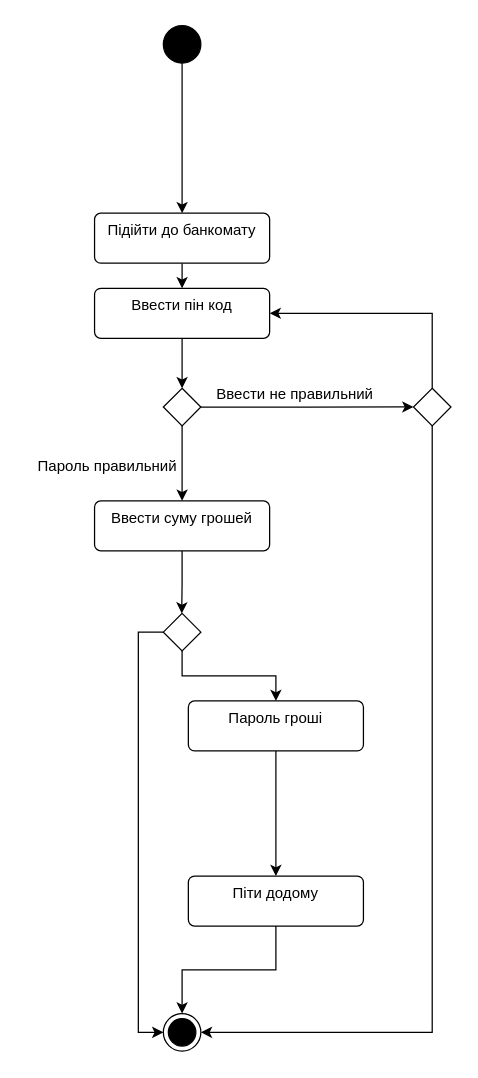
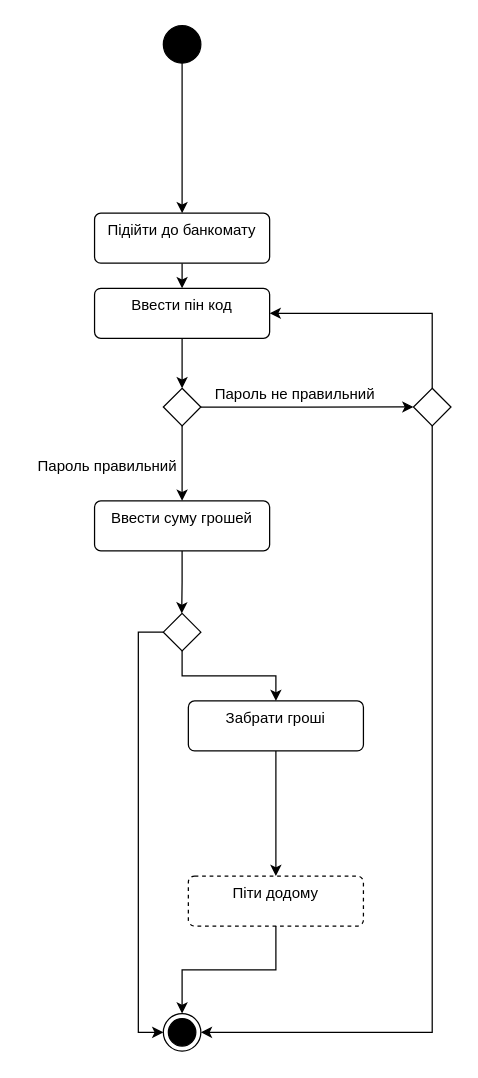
  <mxCell id="0" />
  <mxCell id="1" parent="0" />
  <mxCell id="2" style="edgeStyle=orthogonalEdgeStyle;rounded=0;orthogonalLoop=1;jettySize=auto;html=1;exitX=0.5;exitY=1;exitDx=0;exitDy=0;entryX=0.5;entryY=0;entryDx=0;entryDy=0;" edge="1" parent="1" source="3" target="6"><mxGeometry relative="1" as="geometry" /></mxCell>
  <mxCell id="3" value="" style="ellipse;fillColor=strokeColor;html=1;" vertex="1" parent="1"><mxGeometry x="130" y="20" width="30" height="30" as="geometry" /></mxCell>
  <mxCell id="4" value="" style="ellipse;html=1;shape=endState;fillColor=strokeColor;" vertex="1" parent="1"><mxGeometry x="130" y="810" width="30" height="30" as="geometry" /></mxCell>
  <mxCell id="5" style="edgeStyle=orthogonalEdgeStyle;rounded=0;orthogonalLoop=1;jettySize=auto;html=1;exitX=0.5;exitY=1;exitDx=0;exitDy=0;entryX=0.5;entryY=0;entryDx=0;entryDy=0;" edge="1" parent="1" source="6" target="8"><mxGeometry relative="1" as="geometry" /></mxCell>
  <mxCell id="6" value="Підійти до банкомату" style="html=1;align=center;verticalAlign=top;rounded=1;absoluteArcSize=1;arcSize=10;dashed=0;whiteSpace=wrap;" vertex="1" parent="1"><mxGeometry x="75" y="170" width="140" height="40" as="geometry" /></mxCell>
  <mxCell id="7" style="edgeStyle=orthogonalEdgeStyle;rounded=0;orthogonalLoop=1;jettySize=auto;html=1;exitX=0.5;exitY=1;exitDx=0;exitDy=0;entryX=0.5;entryY=0;entryDx=0;entryDy=0;" edge="1" parent="1" source="8" target="13"><mxGeometry relative="1" as="geometry" /></mxCell>
  <mxCell id="8" value="Ввести пін код" style="html=1;align=center;verticalAlign=top;rounded=1;absoluteArcSize=1;arcSize=10;dashed=0;whiteSpace=wrap;" vertex="1" parent="1"><mxGeometry x="75" y="230" width="140" height="40" as="geometry" /></mxCell>
  <mxCell id="9" style="edgeStyle=orthogonalEdgeStyle;rounded=0;orthogonalLoop=1;jettySize=auto;html=1;exitX=0.5;exitY=1;exitDx=0;exitDy=0;" edge="1" parent="1" source="10"><mxGeometry relative="1" as="geometry"><mxPoint x="144.704" y="490" as="targetPoint" /></mxGeometry></mxCell>
  <mxCell id="10" value="Ввести суму грошей" style="html=1;align=center;verticalAlign=top;rounded=1;absoluteArcSize=1;arcSize=10;dashed=0;whiteSpace=wrap;" vertex="1" parent="1"><mxGeometry x="75" y="400" width="140" height="40" as="geometry" /></mxCell>
  <mxCell id="11" style="edgeStyle=orthogonalEdgeStyle;rounded=0;orthogonalLoop=1;jettySize=auto;html=1;exitX=1;exitY=0.5;exitDx=0;exitDy=0;" edge="1" parent="1" source="13"><mxGeometry relative="1" as="geometry"><mxPoint x="330" y="324.889" as="targetPoint" /></mxGeometry></mxCell>
  <mxCell id="12" style="edgeStyle=orthogonalEdgeStyle;rounded=0;orthogonalLoop=1;jettySize=auto;html=1;exitX=0.5;exitY=1;exitDx=0;exitDy=0;entryX=0.5;entryY=0;entryDx=0;entryDy=0;" edge="1" parent="1" source="13" target="10"><mxGeometry relative="1" as="geometry" /></mxCell>
  <mxCell id="13" value="" style="rhombus;whiteSpace=wrap;html=1;" vertex="1" parent="1"><mxGeometry x="130" y="310" width="30" height="30" as="geometry" /></mxCell>
- <mxCell id="14" value="Ввести&lt;span style=&quot;background-color: initial;&quot;&gt;&amp;nbsp;не правильний&lt;/span&gt;" style="text;html=1;align=center;verticalAlign=middle;resizable=0;points=[];autosize=1;strokeColor=none;fillColor=none;" vertex="1" parent="1"><mxGeometry x="160" y="300" width="150" height="30" as="geometry" /></mxCell>
+ <mxCell id="14" value="Пароль&lt;span style=&quot;background-color: initial;&quot;&gt;&amp;nbsp;не правильний&lt;/span&gt;" style="text;html=1;align=center;verticalAlign=middle;resizable=0;points=[];autosize=1;strokeColor=none;fillColor=none;" vertex="1" parent="1"><mxGeometry x="160" y="300" width="150" height="30" as="geometry" /></mxCell>
  <mxCell id="15" value="Пароль правильний" style="text;html=1;align=center;verticalAlign=middle;resizable=0;points=[];autosize=1;strokeColor=none;fillColor=none;" vertex="1" parent="1"><mxGeometry x="20" y="358" width="130" height="30" as="geometry" /></mxCell>
  <mxCell id="16" style="edgeStyle=orthogonalEdgeStyle;rounded=0;orthogonalLoop=1;jettySize=auto;html=1;exitX=0.5;exitY=0;exitDx=0;exitDy=0;entryX=1;entryY=0.5;entryDx=0;entryDy=0;" edge="1" parent="1" source="18" target="8"><mxGeometry relative="1" as="geometry" /></mxCell>
  <mxCell id="17" style="edgeStyle=orthogonalEdgeStyle;rounded=0;orthogonalLoop=1;jettySize=auto;html=1;exitX=0.5;exitY=1;exitDx=0;exitDy=0;entryX=1;entryY=0.5;entryDx=0;entryDy=0;" edge="1" parent="1" source="18" target="4"><mxGeometry relative="1" as="geometry" /></mxCell>
  <mxCell id="18" value="" style="rhombus;whiteSpace=wrap;html=1;" vertex="1" parent="1"><mxGeometry x="330" y="310" width="30" height="30" as="geometry" /></mxCell>
  <mxCell id="19" style="edgeStyle=orthogonalEdgeStyle;rounded=0;orthogonalLoop=1;jettySize=auto;html=1;exitX=0;exitY=0.5;exitDx=0;exitDy=0;entryX=0;entryY=0.5;entryDx=0;entryDy=0;" edge="1" parent="1" source="21" target="4"><mxGeometry relative="1" as="geometry" /></mxCell>
  <mxCell id="20" style="edgeStyle=orthogonalEdgeStyle;rounded=0;orthogonalLoop=1;jettySize=auto;html=1;exitX=0.5;exitY=1;exitDx=0;exitDy=0;entryX=0.5;entryY=0;entryDx=0;entryDy=0;" edge="1" parent="1" source="21" target="23"><mxGeometry relative="1" as="geometry" /></mxCell>
  <mxCell id="21" value="" style="rhombus;whiteSpace=wrap;html=1;" vertex="1" parent="1"><mxGeometry x="130" y="490" width="30" height="30" as="geometry" /></mxCell>
  <mxCell id="22" style="edgeStyle=orthogonalEdgeStyle;rounded=0;orthogonalLoop=1;jettySize=auto;html=1;exitX=0.5;exitY=1;exitDx=0;exitDy=0;entryX=0.5;entryY=0;entryDx=0;entryDy=0;" edge="1" parent="1" source="23" target="25"><mxGeometry relative="1" as="geometry" /></mxCell>
- <mxCell id="23" value="Пароль гроші" style="html=1;align=center;verticalAlign=top;rounded=1;absoluteArcSize=1;arcSize=10;dashed=0;whiteSpace=wrap;" vertex="1" parent="1"><mxGeometry x="150" y="560" width="140" height="40" as="geometry" /></mxCell>
+ <mxCell id="23" value="Забрати гроші" style="html=1;align=center;verticalAlign=top;rounded=1;absoluteArcSize=1;arcSize=10;dashed=0;whiteSpace=wrap;" vertex="1" parent="1"><mxGeometry x="150" y="560" width="140" height="40" as="geometry" /></mxCell>
  <mxCell id="24" style="edgeStyle=orthogonalEdgeStyle;rounded=0;orthogonalLoop=1;jettySize=auto;html=1;exitX=0.5;exitY=1;exitDx=0;exitDy=0;entryX=0.5;entryY=0;entryDx=0;entryDy=0;" edge="1" parent="1" source="25" target="4"><mxGeometry relative="1" as="geometry" /></mxCell>
- <mxCell id="25" value="Піти додому" style="html=1;align=center;verticalAlign=top;rounded=1;absoluteArcSize=1;arcSize=10;dashed=0;whiteSpace=wrap;" vertex="1" parent="1"><mxGeometry x="150" y="700" width="140" height="40" as="geometry" /></mxCell>
+ <mxCell id="25" value="Піти додому" style="html=1;align=center;verticalAlign=top;rounded=1;absoluteArcSize=1;arcSize=10;dashed=1;whiteSpace=wrap;" vertex="1" parent="1"><mxGeometry x="150" y="700" width="140" height="40" as="geometry" /></mxCell>
